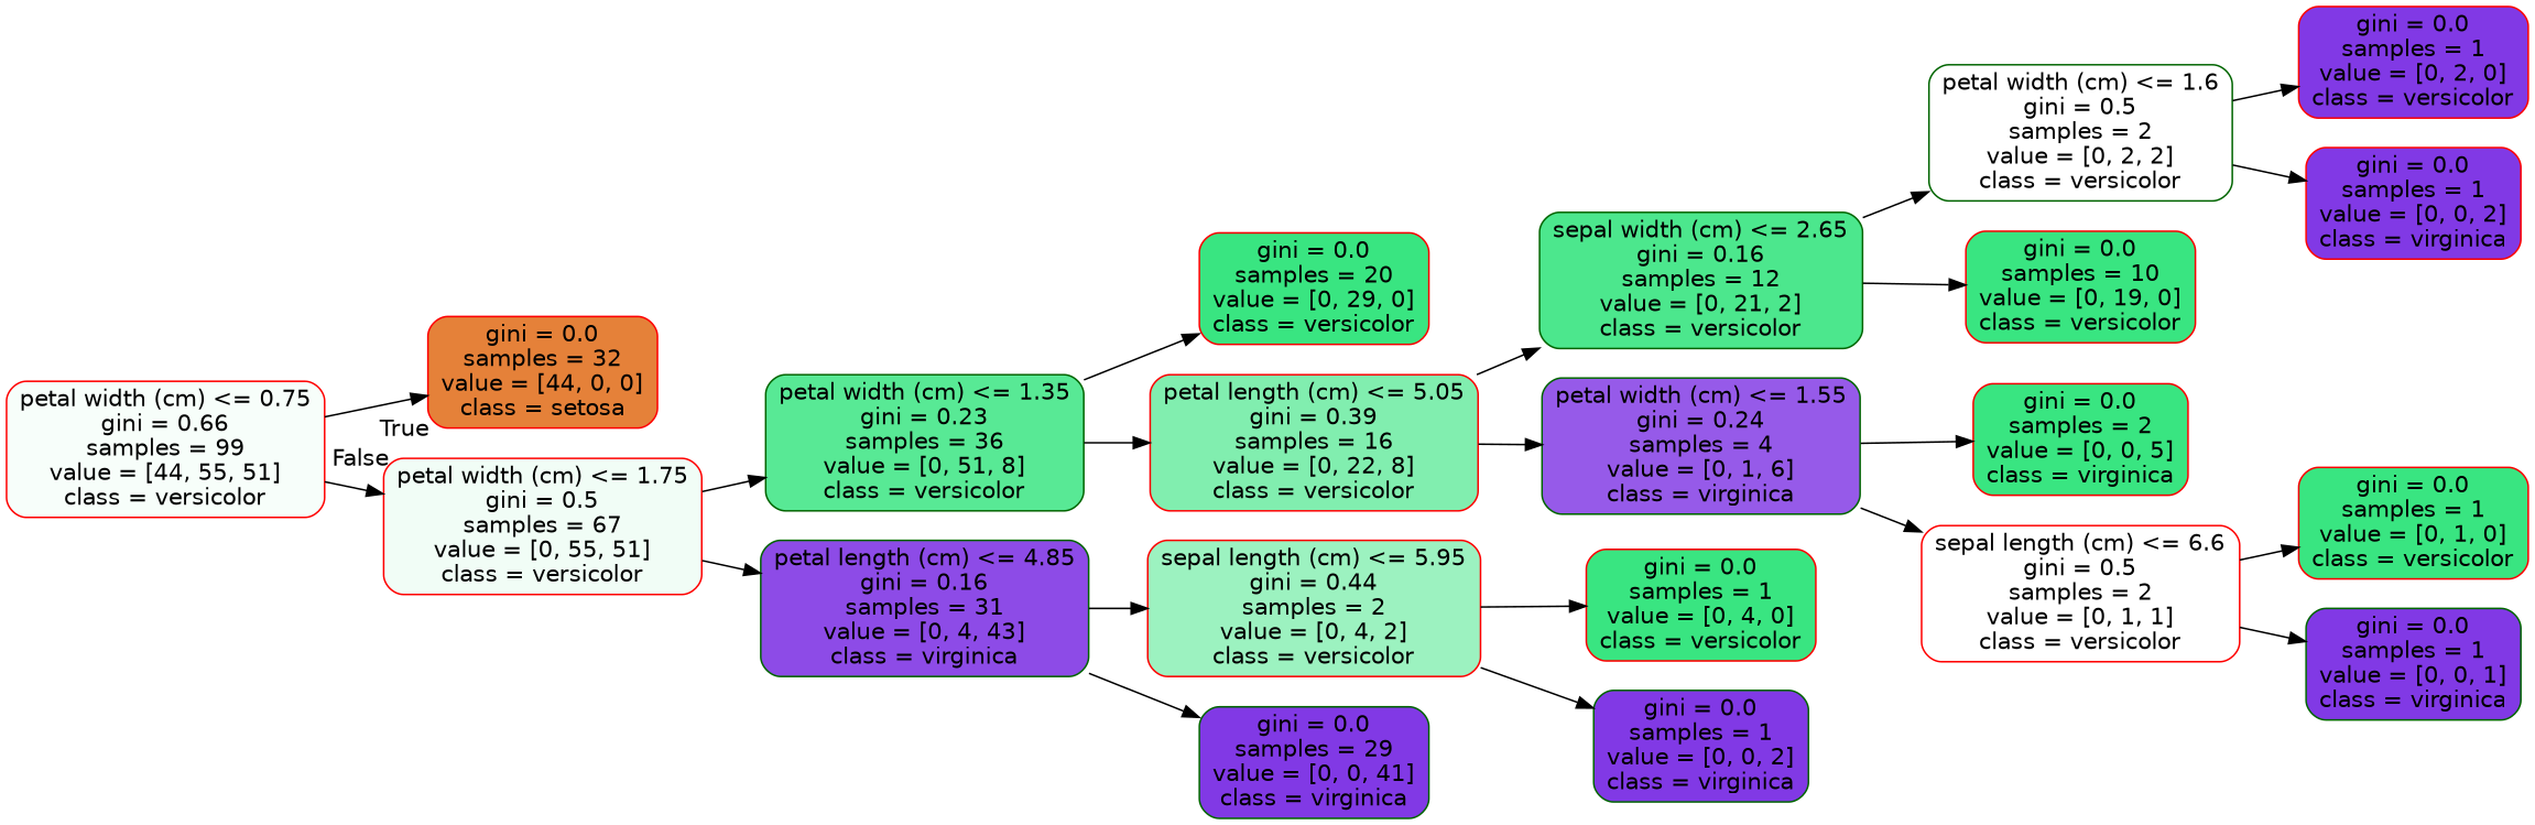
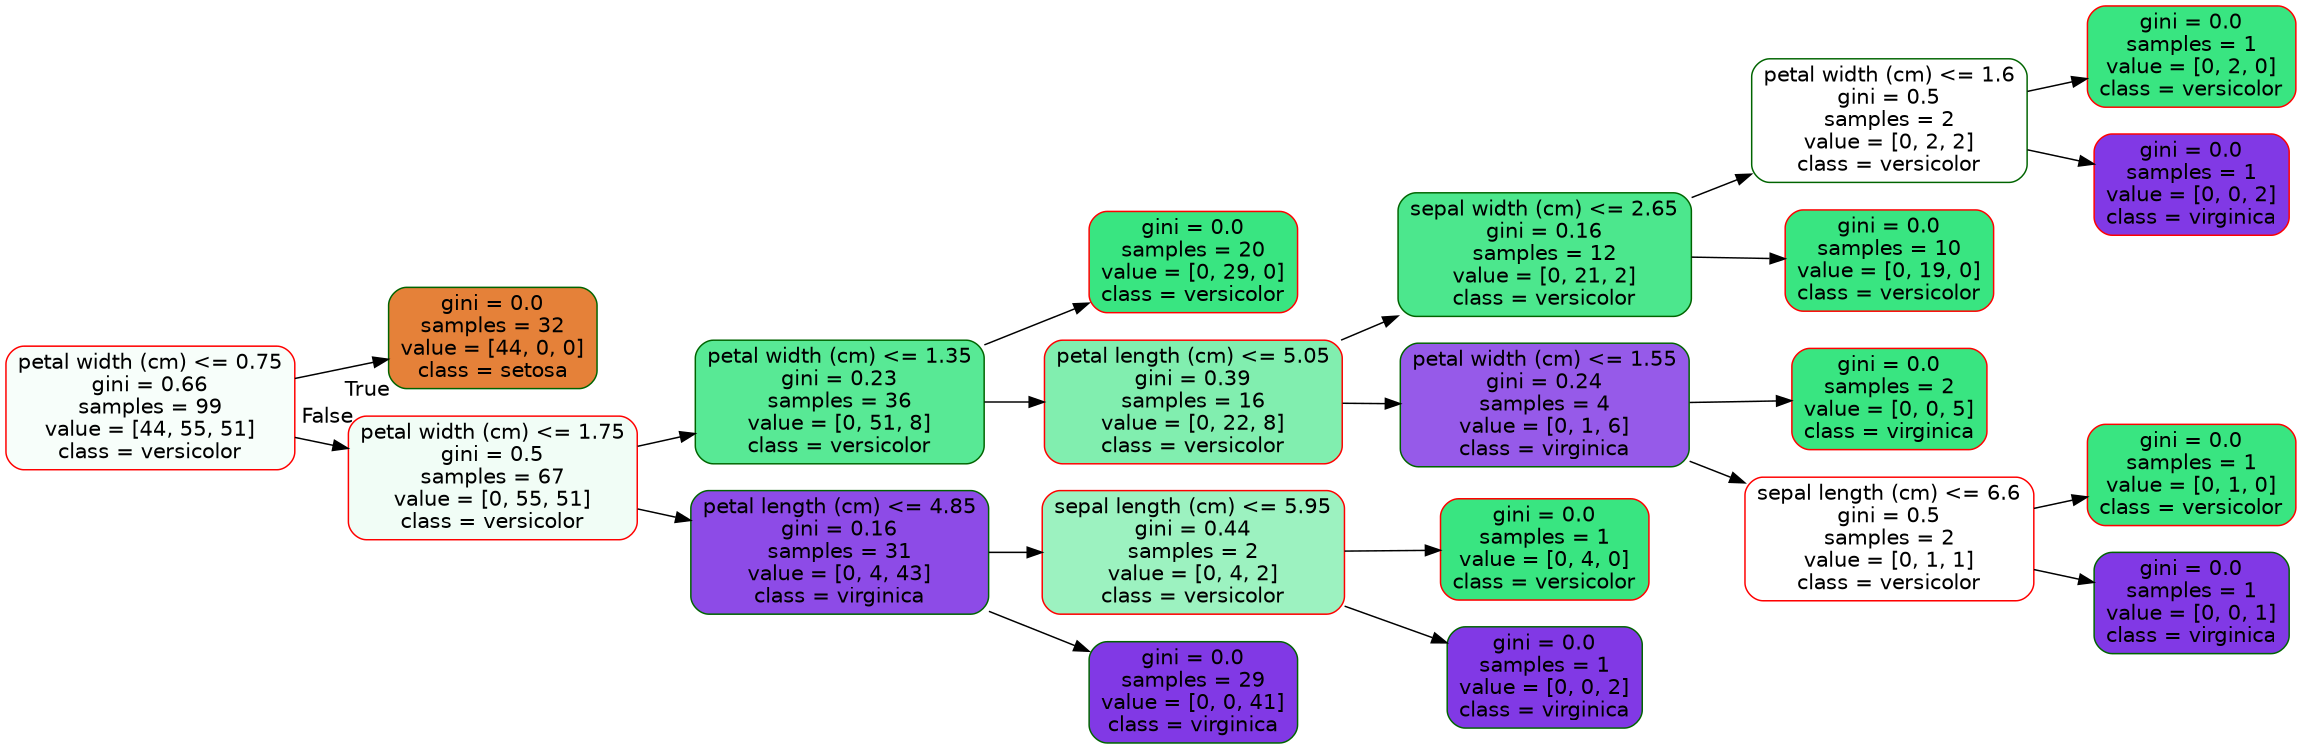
  digraph {
    rankdir=LR
    node [color=red fillcolor="#39e581" fontname=helvetica shape=box style="filled, rounded"]
    edge [fontname=helvetica]
    n1 [fillcolor="#f7fefa" label="petal width (cm) <= 0.75\ngini = 0.66\nsamples = 99\nvalue = [44, 55, 51]\nclass = versicolor"]
-   n2 [fillcolor="#e58139" label="gini = 0.0\nsamples = 32\nvalue = [44, 0, 0]\nclass = setosa"]
+   n2 [color=darkgreen fillcolor="#e58139" label="gini = 0.0\nsamples = 32\nvalue = [44, 0, 0]\nclass = setosa"]
    n3 [fillcolor="#f1fdf6" label="petal width (cm) <= 1.75\ngini = 0.5\nsamples = 67\nvalue = [0, 55, 51]\nclass = versicolor"]
    n4 [color=darkgreen fillcolor="#58e995" label="petal width (cm) <= 1.35\ngini = 0.23\nsamples = 36\nvalue = [0, 51, 8]\nclass = versicolor"]
    n5 [color=darkgreen fillcolor="#8d4be7" label="petal length (cm) <= 4.85\ngini = 0.16\nsamples = 31\nvalue = [0, 4, 43]\nclass = virginica"]
    n6 [label="gini = 0.0\nsamples = 20\nvalue = [0, 29, 0]\nclass = versicolor"]
    n7 [fillcolor="#81eeaf" label="petal length (cm) <= 5.05\ngini = 0.39\nsamples = 16\nvalue = [0, 22, 8]\nclass = versicolor"]
    n8 [fillcolor="#9cf2c0" label="sepal length (cm) <= 5.95\ngini = 0.44\nsamples = 2\nvalue = [0, 4, 2]\nclass = versicolor"]
    n9 [color=darkgreen fillcolor="#8139e5" label="gini = 0.0\nsamples = 29\nvalue = [0, 0, 41]\nclass = virginica"]
    n10 [color=darkgreen fillcolor="#4ce78d" label="sepal width (cm) <= 2.65\ngini = 0.16\nsamples = 12\nvalue = [0, 21, 2]\nclass = versicolor"]
    n11 [color=darkgreen fillcolor="#965ae9" label="petal width (cm) <= 1.55\ngini = 0.24\nsamples = 4\nvalue = [0, 1, 6]\nclass = virginica"]
    n12 [color=darkgreen fillcolor="#ffffff" label="petal width (cm) <= 1.6\ngini = 0.5\nsamples = 2\nvalue = [0, 2, 2]\nclass = versicolor"]
    n13 [label="gini = 0.0\nsamples = 10\nvalue = [0, 19, 0]\nclass = versicolor"]
    n14 [label="gini = 0.0\nsamples = 2\nvalue = [0, 0, 5]\nclass = virginica"]
    n15 [fillcolor="#ffffff" label="sepal length (cm) <= 6.6\ngini = 0.5\nsamples = 2\nvalue = [0, 1, 1]\nclass = versicolor"]
-   n16 [fillcolor="#8139e5" label="gini = 0.0\nsamples = 1\nvalue = [0, 2, 0]\nclass = versicolor"]
+   n16 [label="gini = 0.0\nsamples = 1\nvalue = [0, 2, 0]\nclass = versicolor"]
    n17 [fillcolor="#8139e5" label="gini = 0.0\nsamples = 1\nvalue = [0, 0, 2]\nclass = virginica"]
    n18 [label="gini = 0.0\nsamples = 1\nvalue = [0, 1, 0]\nclass = versicolor"]
    n19 [color=darkgreen fillcolor="#8139e5" label="gini = 0.0\nsamples = 1\nvalue = [0, 0, 1]\nclass = virginica"]
    n20 [label="gini = 0.0\nsamples = 1\nvalue = [0, 4, 0]\nclass = versicolor"]
    n21 [color=darkgreen fillcolor="#8139e5" label="gini = 0.0\nsamples = 1\nvalue = [0, 0, 2]\nclass = virginica"]
    n1 -> n2 [headlabel=True labelangle=45 labeldistance=2.5]
    n1 -> n3 [headlabel=False labelangle=-45 labeldistance=2.5]
    n3 -> n4
    n3 -> n5
    n4 -> n6
    n4 -> n7
    n5 -> n8
    n5 -> n9
    n7 -> n10
    n7 -> n11
    n8 -> n20
    n8 -> n21
    n10 -> n12
    n10 -> n13
    n11 -> n14
    n11 -> n15
    n12 -> n16
    n12 -> n17
    n15 -> n18
    n15 -> n19
  }
